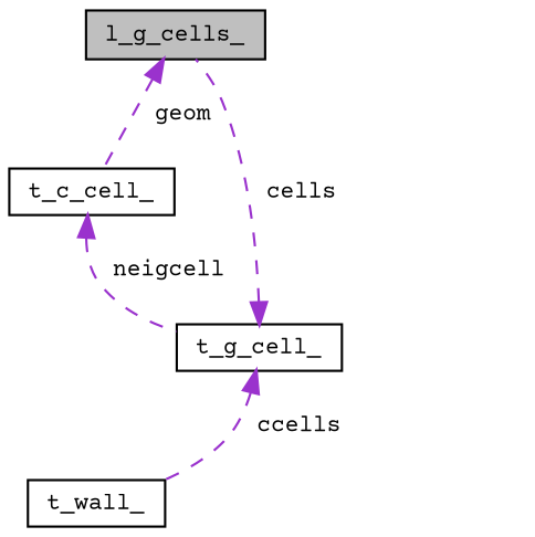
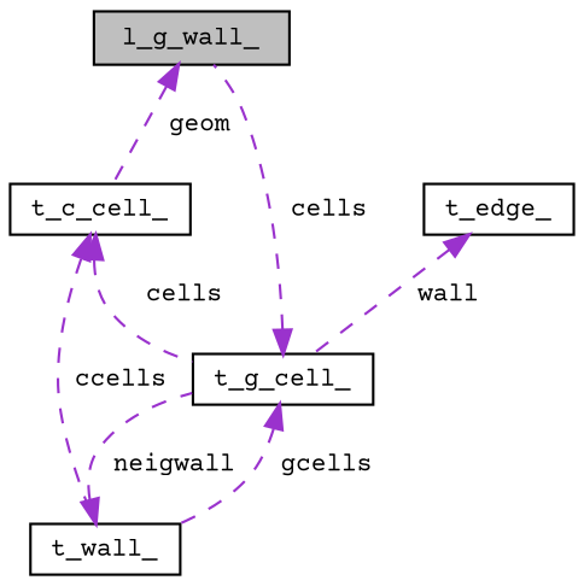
  digraph {
    fontname="Courier Prime"
    node [color=black fillcolor=white fontname="Courier Prime" fontsize=10 shape=record style=filled]
    edge [color=darkorchid3 dir=back fontname="Courier Prime" fontsize=10 labelfontname=Helvetica labelfontsize=10 style=dashed]
-   n1 [fillcolor=grey75 fontcolor=black height=0.2 label=l_g_cells_ width=0.4]
+   n1 [fillcolor=grey75 fontcolor=black height=0.2 label=l_g_wall_ width=0.4]
    n2 [height=0.2 label=t_c_cell_ width=0.4]
    n3 [height=0.2 label=t_g_cell_ width=0.4]
    n4 [height=0.2 label=t_wall_ width=0.4]
+   n5 [height=0.2 label=t_edge_ width=0.4]
    n1 -> n2 [label=" geom"]
-   n2 -> n3 [label=" neigcell"]
+   n2 -> n3 [label=" cells"]
+   n2 -> n4 [label=" ccells"]
    n3 -> n1 [label=" cells"]
-   n3 -> n4 [label=" ccells"]
+   n3 -> n4 [label=" gcells"]
+   n4 -> n3 [label=" neigwall"]
+   n5 -> n3 [label=" wall"]
  }
